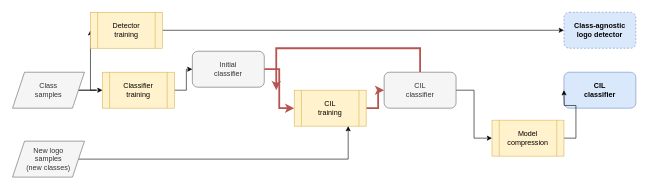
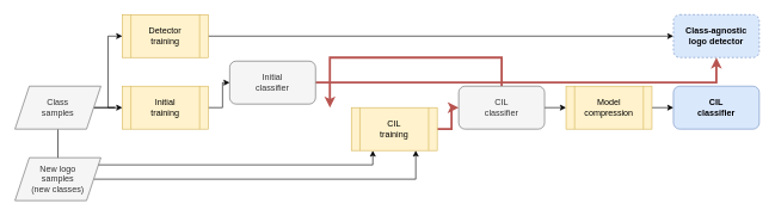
  <mxCell id="0" />
  <mxCell id="1" parent="0" />
  <mxCell id="2" style="edgeStyle=orthogonalEdgeStyle;rounded=0;orthogonalLoop=1;jettySize=auto;html=1;exitX=1;exitY=0.5;exitDx=0;exitDy=0;entryX=0;entryY=0.5;entryDx=0;entryDy=0;" parent="1" source="5" target="7" edge="1"><mxGeometry relative="1" as="geometry"><Array as="points"><mxPoint x="150" y="150" /><mxPoint x="150" y="50" /></Array></mxGeometry></mxCell>
  <mxCell id="3" style="edgeStyle=orthogonalEdgeStyle;rounded=0;orthogonalLoop=1;jettySize=auto;html=1;exitX=1;exitY=0.5;exitDx=0;exitDy=0;entryX=0;entryY=0.5;entryDx=0;entryDy=0;" edge="1" parent="1" source="5" target="9"><mxGeometry relative="1" as="geometry" /></mxCell>
+ <mxCell id="4" style="edgeStyle=orthogonalEdgeStyle;rounded=0;orthogonalLoop=1;jettySize=auto;html=1;exitX=0.5;exitY=1;exitDx=0;exitDy=0;entryX=0.25;entryY=1;entryDx=0;entryDy=0;" edge="1" parent="1" source="5" target="14"><mxGeometry relative="1" as="geometry" /></mxCell>
  <mxCell id="5" value="Class&lt;br&gt;samples" style="shape=parallelogram;perimeter=parallelogramPerimeter;whiteSpace=wrap;html=1;fixedSize=1;fillColor=#f5f5f5;fontColor=#333333;strokeColor=#666666;" parent="1" vertex="1"><mxGeometry x="20" y="120" width="120" height="60" as="geometry" /></mxCell>
  <mxCell id="6" style="edgeStyle=orthogonalEdgeStyle;rounded=0;orthogonalLoop=1;jettySize=auto;html=1;exitX=1;exitY=0.5;exitDx=0;exitDy=0;entryX=0;entryY=0.5;entryDx=0;entryDy=0;" edge="1" parent="1" source="7" target="10"><mxGeometry relative="1" as="geometry" /></mxCell>
- <mxCell id="7" value="&lt;span style=&quot;font-weight: normal;&quot;&gt;Detector&lt;br&gt;training&lt;/span&gt;" style="shape=process;whiteSpace=wrap;html=1;backgroundOutline=1;fillColor=#fff2cc;strokeColor=#d6b656;fontStyle=1;" parent="1" vertex="1"><mxGeometry x="150" y="20" width="120" height="60" as="geometry" /></mxCell>
+ <mxCell id="7" value="&lt;span style=&quot;font-weight: normal;&quot;&gt;Detector&lt;br&gt;training&lt;/span&gt;" style="shape=process;whiteSpace=wrap;html=1;backgroundOutline=1;fillColor=#fff2cc;strokeColor=#d6b656;fontStyle=1;" parent="1" vertex="1"><mxGeometry x="170" width="120" height="60" as="geometry" y="20" /></mxCell>
  <mxCell id="8" style="edgeStyle=orthogonalEdgeStyle;rounded=0;orthogonalLoop=1;jettySize=auto;html=1;exitX=1;exitY=0.5;exitDx=0;exitDy=0;entryX=0;entryY=0.5;entryDx=0;entryDy=0;" edge="1" parent="1" source="9" target="12"><mxGeometry relative="1" as="geometry" /></mxCell>
- <mxCell id="9" value="&lt;span style=&quot;font-weight: normal;&quot;&gt;Classifier&lt;br&gt;training&lt;br&gt;&lt;/span&gt;" style="shape=process;whiteSpace=wrap;html=1;backgroundOutline=1;fillColor=#fff2cc;strokeColor=#d6b656;fontStyle=1;" parent="1" vertex="1"><mxGeometry x="170" y="120" width="120" height="60" as="geometry" /></mxCell>
+ <mxCell id="9" value="&lt;span style=&quot;font-weight: normal;&quot;&gt;Initial&lt;br&gt;training&lt;br&gt;&lt;/span&gt;" style="shape=process;whiteSpace=wrap;html=1;backgroundOutline=1;fillColor=#fff2cc;strokeColor=#d6b656;fontStyle=1;" parent="1" vertex="1"><mxGeometry x="170" y="120" width="120" height="60" as="geometry" /></mxCell>
  <mxCell id="10" value="Class-agnostic&lt;br&gt;logo detector" style="rounded=1;whiteSpace=wrap;html=1;fillColor=#dae8fc;strokeColor=#6c8ebf;fontStyle=1;dashed=1;" vertex="1" parent="1"><mxGeometry x="940" width="120" height="60" as="geometry" y="20" /></mxCell>
- <mxCell id="11" style="edgeStyle=orthogonalEdgeStyle;rounded=0;orthogonalLoop=1;jettySize=auto;html=1;exitX=1;exitY=0.5;exitDx=0;exitDy=0;entryX=0;entryY=0.5;entryDx=0;entryDy=0;fillColor=#f8cecc;strokeColor=#b85450;strokeWidth=3;" edge="1" parent="1" source="12" target="14"><mxGeometry relative="1" as="geometry" /></mxCell>
+ <mxCell id="11" style="edgeStyle=orthogonalEdgeStyle;rounded=0;orthogonalLoop=1;jettySize=auto;html=1;exitX=1;exitY=0.5;exitDx=0;exitDy=0;fillColor=#f8cecc;strokeColor=#b85450;strokeWidth=3;" edge="1" parent="1" source="12" target="10"><mxGeometry relative="1" as="geometry" /></mxCell>
  <mxCell id="12" value="Initial&lt;br&gt;classifier" style="rounded=1;whiteSpace=wrap;html=1;fillColor=#f5f5f5;fontColor=#333333;strokeColor=#666666;" vertex="1" parent="1"><mxGeometry x="320" y="85" width="120" height="60" as="geometry" /></mxCell>
  <mxCell id="13" style="edgeStyle=orthogonalEdgeStyle;rounded=0;orthogonalLoop=1;jettySize=auto;html=1;exitX=1;exitY=0.5;exitDx=0;exitDy=0;entryX=0;entryY=0.5;entryDx=0;entryDy=0;fillColor=#f8cecc;strokeColor=#b85450;strokeWidth=3;" edge="1" parent="1" source="14" target="18"><mxGeometry relative="1" as="geometry" /></mxCell>
  <mxCell id="14" value="&lt;span style=&quot;font-weight: normal;&quot;&gt;CIL&lt;br&gt;training&lt;br&gt;&lt;/span&gt;" style="shape=process;whiteSpace=wrap;html=1;backgroundOutline=1;fillColor=#fff2cc;strokeColor=#d6b656;fontStyle=1;" vertex="1" parent="1"><mxGeometry x="490" y="150" width="120" height="60" as="geometry" /></mxCell>
  <mxCell id="15" value="CIL&lt;br&gt;classifier" style="rounded=1;whiteSpace=wrap;html=1;fillColor=#dae8fc;strokeColor=#6c8ebf;fontStyle=1" vertex="1" parent="1"><mxGeometry x="940" y="120" width="120" height="60" as="geometry" /></mxCell>
  <mxCell id="16" style="edgeStyle=orthogonalEdgeStyle;rounded=0;orthogonalLoop=1;jettySize=auto;html=1;exitX=0.5;exitY=0;exitDx=0;exitDy=0;fillColor=#f8cecc;strokeColor=#b85450;fontStyle=1;strokeWidth=3;" edge="1" parent="1" source="18"><mxGeometry relative="1" as="geometry"><mxPoint x="460" y="150" as="targetPoint" /><Array as="points"><mxPoint x="700" y="80" /><mxPoint x="460" y="80" /></Array></mxGeometry></mxCell>
  <mxCell id="17" style="edgeStyle=orthogonalEdgeStyle;rounded=0;orthogonalLoop=1;jettySize=auto;html=1;exitX=1;exitY=0.5;exitDx=0;exitDy=0;entryX=0;entryY=0.5;entryDx=0;entryDy=0;" edge="1" parent="1" source="18" target="20"><mxGeometry relative="1" as="geometry" /></mxCell>
  <mxCell id="18" value="CIL&lt;br&gt;classifier" style="rounded=1;whiteSpace=wrap;html=1;fillColor=#f5f5f5;fontColor=#333333;strokeColor=#666666;" vertex="1" parent="1"><mxGeometry x="640" y="120" width="120" height="60" as="geometry" /></mxCell>
  <mxCell id="19" style="edgeStyle=orthogonalEdgeStyle;rounded=0;orthogonalLoop=1;jettySize=auto;html=1;exitX=1;exitY=0.5;exitDx=0;exitDy=0;entryX=0;entryY=0.5;entryDx=0;entryDy=0;" edge="1" parent="1" source="20"><mxGeometry relative="1" as="geometry"><mxPoint x="940" y="150" as="targetPoint" /></mxGeometry></mxCell>
- <mxCell id="20" value="&lt;span style=&quot;font-weight: normal;&quot;&gt;Model&lt;br&gt;compression&lt;br&gt;&lt;/span&gt;" style="shape=process;whiteSpace=wrap;html=1;backgroundOutline=1;fillColor=#fff2cc;strokeColor=#d6b656;fontStyle=1;" vertex="1" parent="1"><mxGeometry x="820" y="200" width="120" height="60" as="geometry" /></mxCell>
+ <mxCell id="20" value="&lt;span style=&quot;font-weight: normal;&quot;&gt;Model&lt;br&gt;compression&lt;br&gt;&lt;/span&gt;" style="shape=process;whiteSpace=wrap;html=1;backgroundOutline=1;fillColor=#fff2cc;strokeColor=#d6b656;fontStyle=1;" vertex="1" parent="1"><mxGeometry x="790" y="120" width="120" height="60" as="geometry" /></mxCell>
  <mxCell id="21" style="edgeStyle=orthogonalEdgeStyle;rounded=0;orthogonalLoop=1;jettySize=auto;html=1;exitX=1;exitY=0.5;exitDx=0;exitDy=0;entryX=0.75;entryY=1;entryDx=0;entryDy=0;" edge="1" parent="1" source="22" target="14"><mxGeometry relative="1" as="geometry" /></mxCell>
- <mxCell id="22" value="New logo&lt;br&gt;samples&lt;br&gt;(new classes)" style="shape=parallelogram;perimeter=parallelogramPerimeter;whiteSpace=wrap;html=1;fixedSize=1;fillColor=#f5f5f5;fontColor=#333333;strokeColor=#666666;" vertex="1" parent="1"><mxGeometry x="20" y="235" width="120" height="60" as="geometry" /></mxCell>
+ <mxCell id="22" value="New logo&lt;br&gt;samples&lt;br&gt;(new classes)" style="shape=parallelogram;perimeter=parallelogramPerimeter;whiteSpace=wrap;html=1;fixedSize=1;fillColor=#f5f5f5;fontColor=#333333;strokeColor=#666666;" vertex="1" parent="1"><mxGeometry x="20" y="220" width="120" height="60" as="geometry" /></mxCell>
